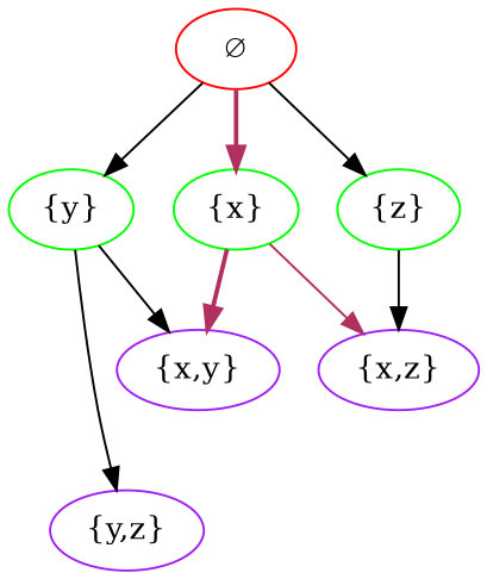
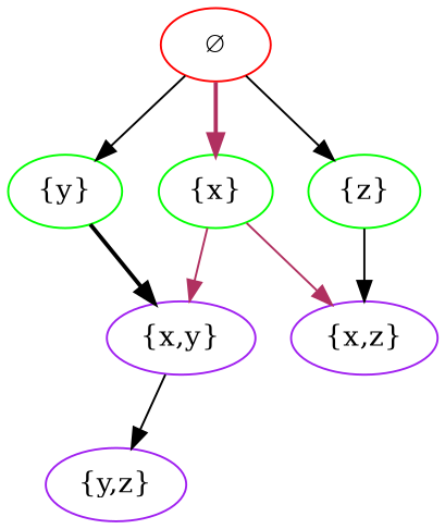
  digraph {
    node [color=green]
    n1 [color=red label="∅"]
    n2 [label="{x}"]
    n3 [label="{y}"]
    n4 [label="{z}"]
    n5 [color=purple label="{x,y}"]
    n6 [color=purple label="{x,z}"]
    n7 [color=purple label="{y,z}"]
    n1 -> n2 [color=maroon style=bold]
    n1 -> n3
    n1 -> n4
-   n2 -> n5 [color=maroon style=bold]
+   n2 -> n5 [color=maroon style=solid]
    n2 -> n6 [color=maroon]
-   n3 -> n5
-   n3 -> n7
+   n3 -> n5 [style=bold]
+   n5 -> n7
    n4 -> n6
  }
